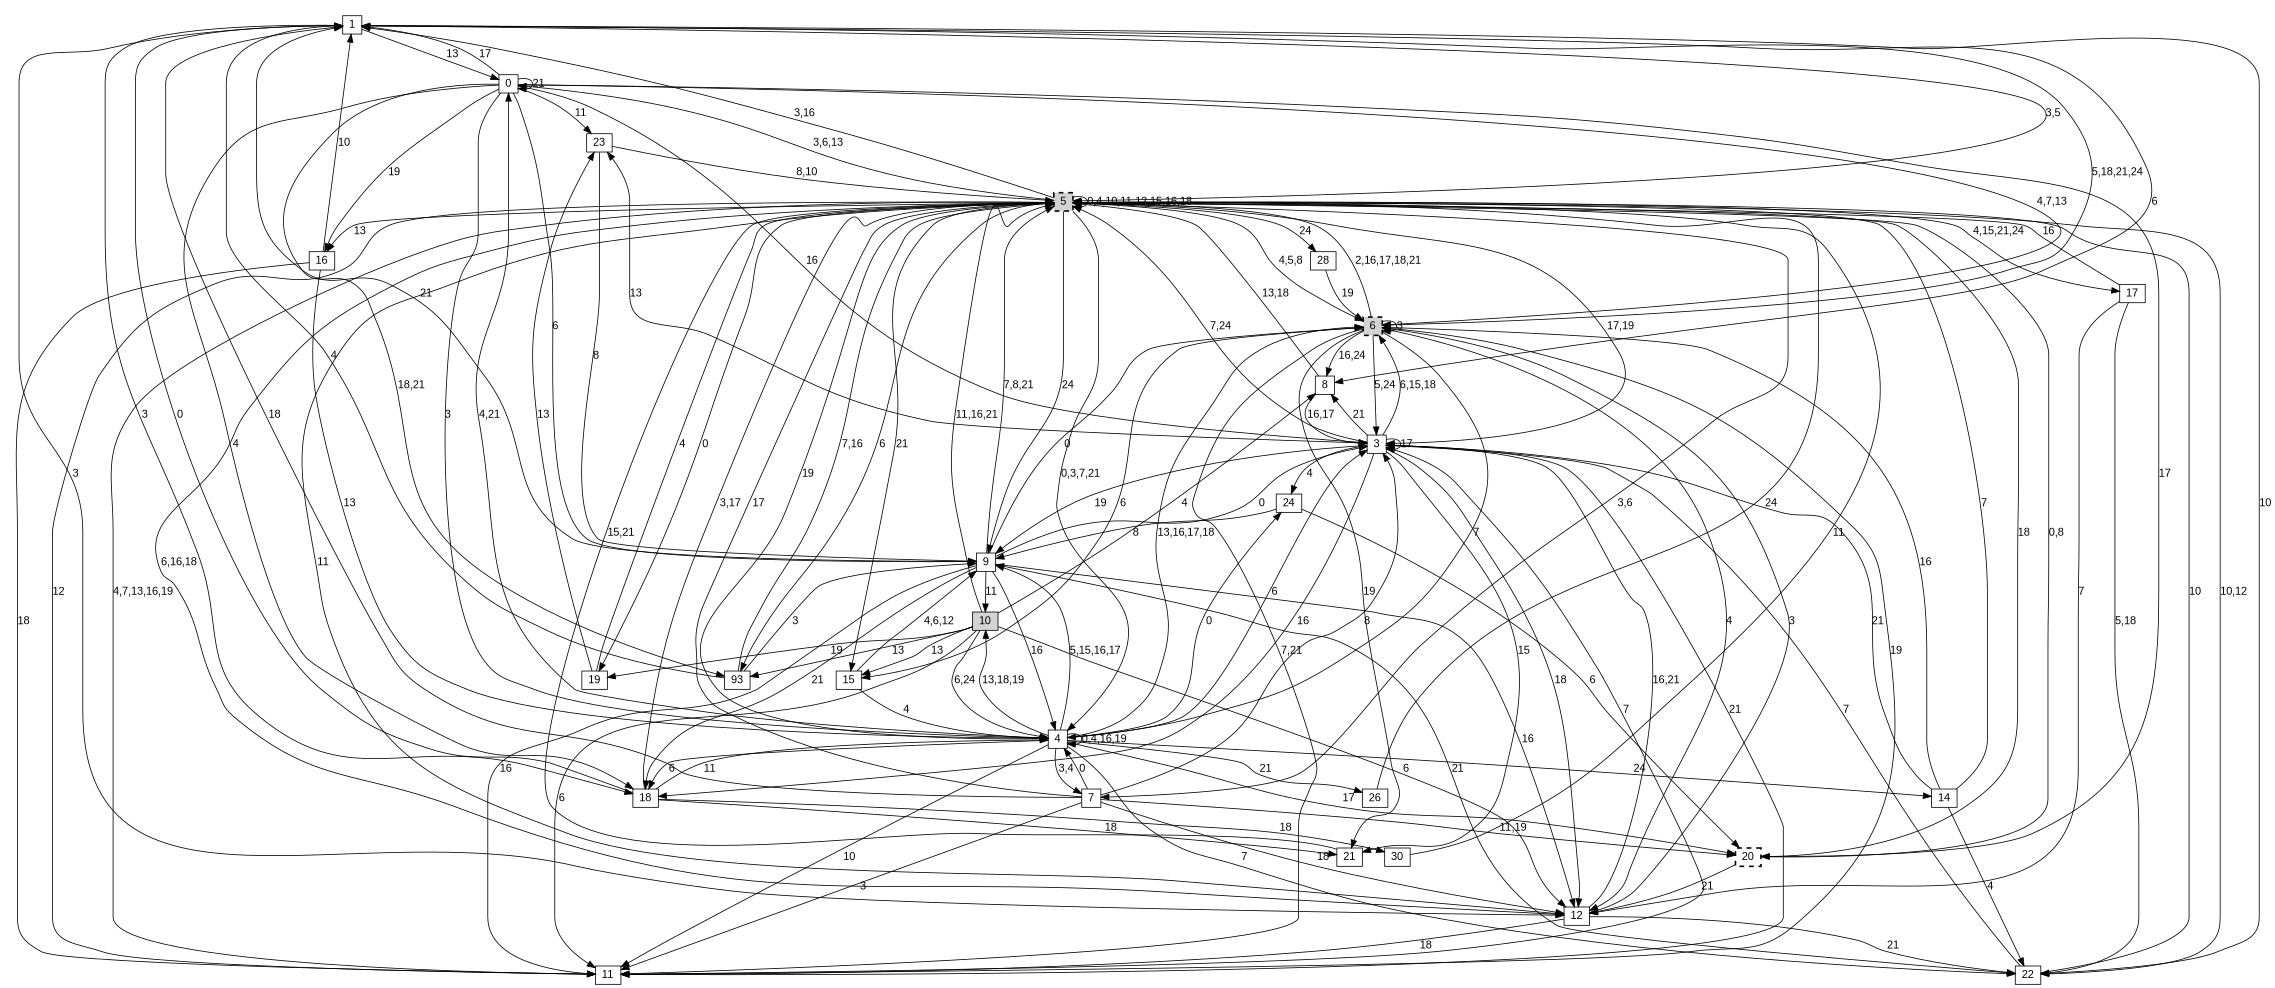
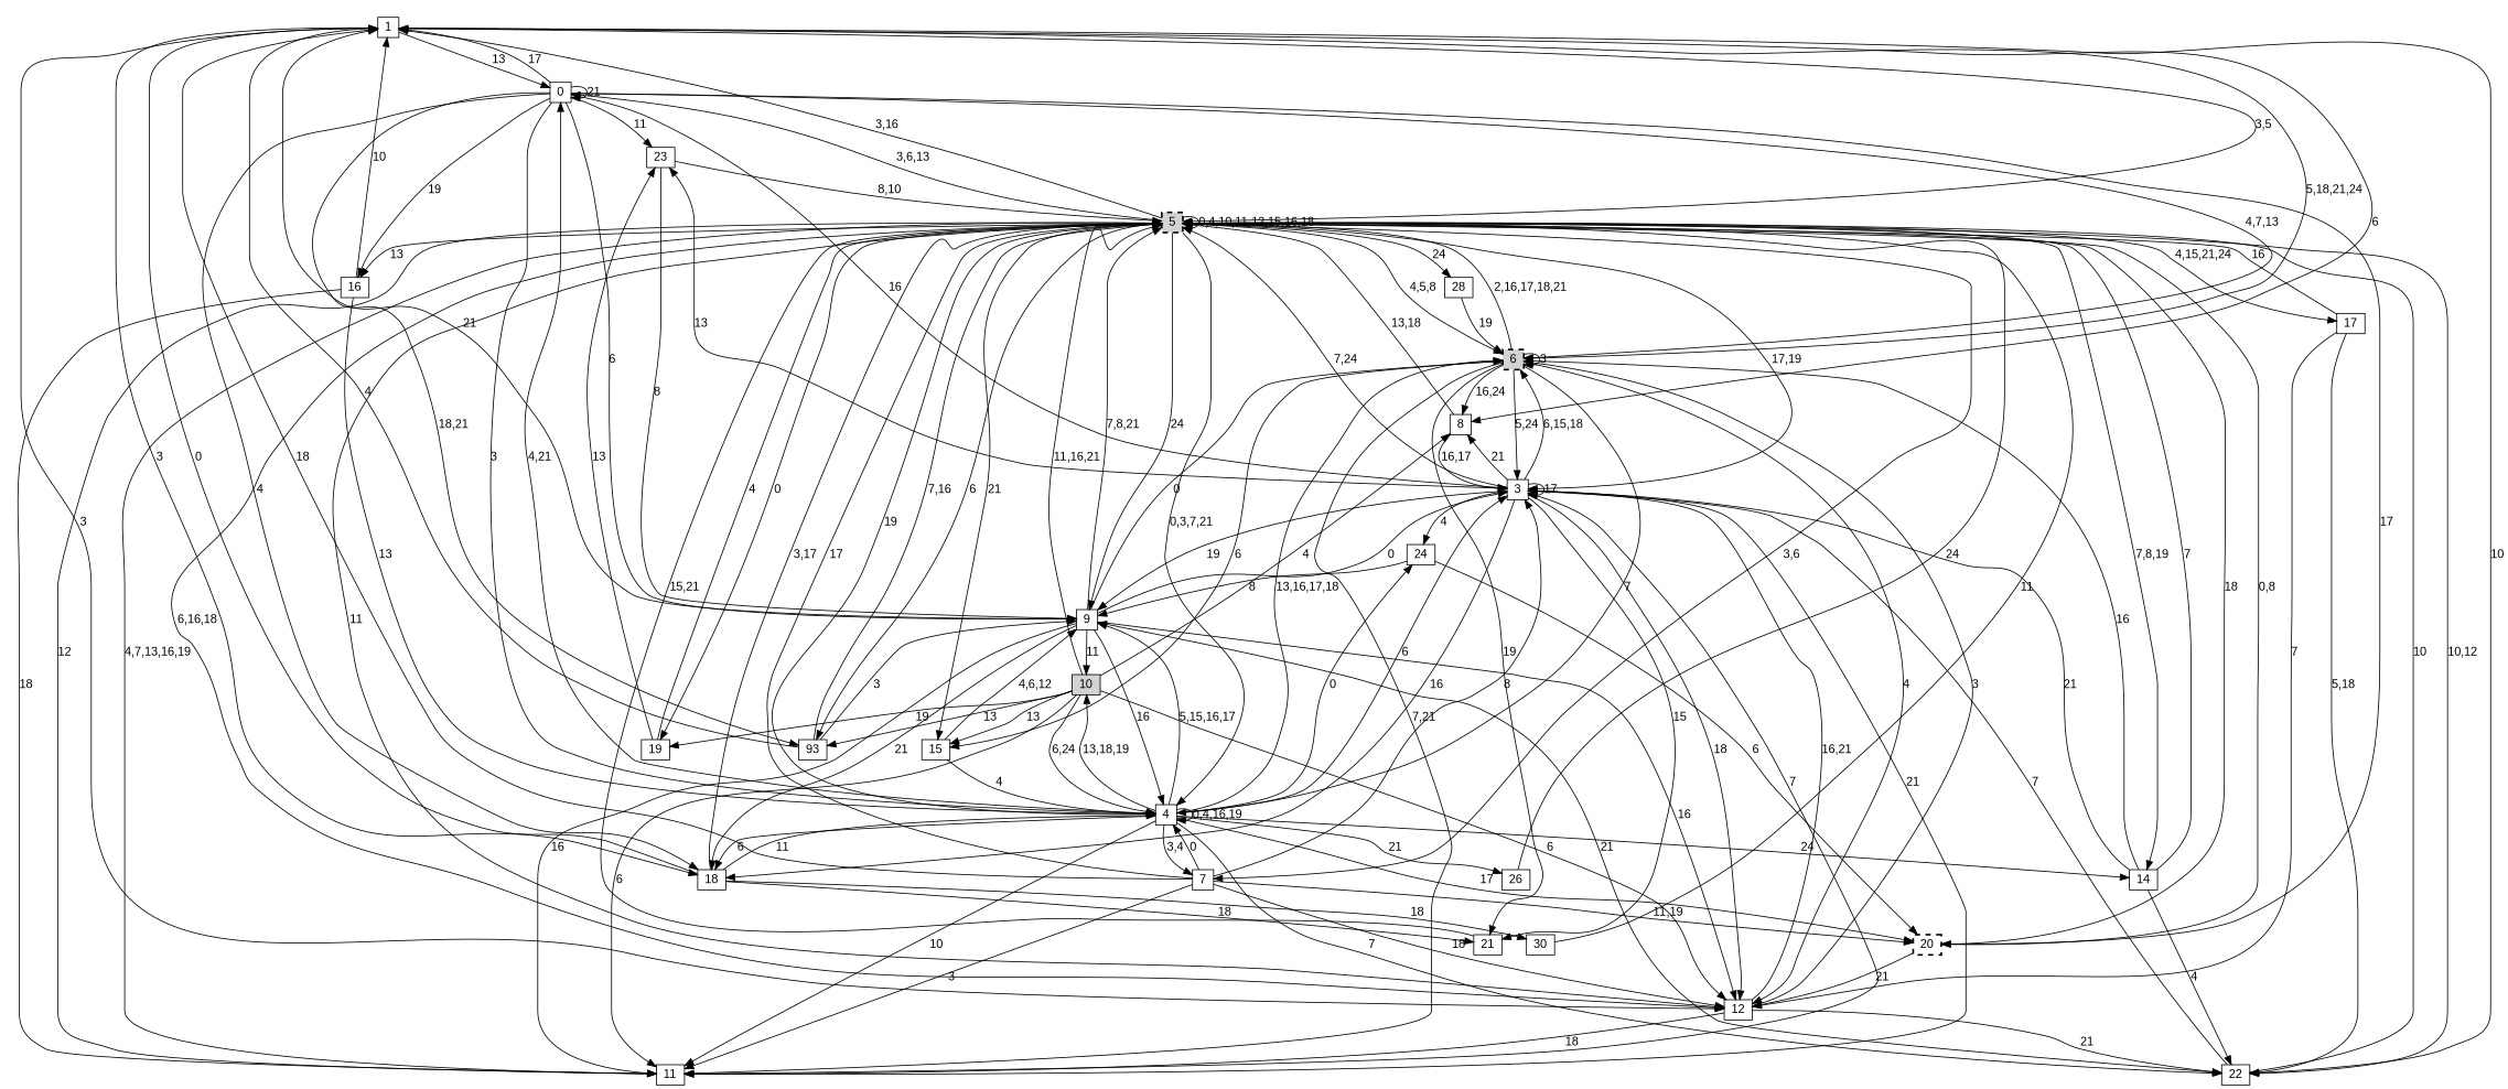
  digraph {
    rankdir=TB
    node [fontname=Arial shape=box]
    edge [fontname=Arial]
    n1 [height=0.1 label=1 width=0.1]
    n2 [height=0.1 label=0 width=0.1]
    n3 [height=0.1 label=5 style="filled,bold,dashed" width=0.1]
    n4 [height=0.1 label=6 style="filled,bold,dashed" width=0.1]
    n5 [height=0.1 label=8 width=0.1]
    n6 [height=0.1 label=12 width=0.1]
    n7 [height=0.1 label=18 width=0.1]
    n8 [height=0.1 label=3 width=0.1]
    n9 [height=0.1 label=4 width=0.1]
    n10 [height=0.1 label=9 width=0.1]
    n11 [height=0.1 label=93 width=0.1]
    n12 [height=0.1 label=16 width=0.1]
    n13 [height=0.1 label=20 style="bold,dashed" width=0.1]
    n14 [height=0.1 label=23 width=0.1]
    n15 [height=0.1 label=11 width=0.1]
    n16 [height=0.1 label=7 width=0.1]
    n17 [height=0.1 label=14 width=0.1]
    n18 [height=0.1 label=22 width=0.1]
    n19 [height=0.1 label=15 width=0.1]
    n20 [height=0.1 label=17 width=0.1]
    n21 [height=0.1 label=19 width=0.1]
    n22 [height=0.1 label=28 width=0.1]
    n23 [height=0.1 label=21 width=0.1]
    n24 [height=0.1 label=30 width=0.1]
    n25 [height=0.1 label=24 width=0.1]
    n26 [height=0.1 label=10 style=filled width=0.1]
    n27 [height=0.1 label=26 width=0.1]
    n1 -> n2 [label=13]
    n1 -> n3 [label="3,5"]
    n1 -> n4 [label="5,18,21,24"]
    n1 -> n5 [label=6]
    n1 -> n6 [label=3]
    n1 -> n7 [label=3]
    n2 -> n1 [label=17]
    n2 -> n2 [label=21]
    n2 -> n4 [label="4,7,13"]
    n2 -> n7 [label=4]
    n2 -> n8 [label=16]
    n2 -> n9 [label=3]
    n2 -> n10 [label=6]
    n2 -> n11 [label="18,21"]
    n2 -> n12 [label=19]
    n2 -> n13 [label=17]
    n2 -> n14 [label=11]
    n3 -> n1 [label="3,16"]
    n3 -> n2 [label="3,6,13"]
    n3 -> n3 [label="0,4,10,11,12,15,16,18"]
    n3 -> n4 [label="4,5,8"]
    n3 -> n6 [label=11]
    n3 -> n8 [label="17,19"]
    n3 -> n9 [label="0,3,7,21"]
    n3 -> n10 [label=24]
    n3 -> n11 [label=6]
    n3 -> n12 [label=13]
    n3 -> n13 [label=18]
    n3 -> n15 [label=12]
    n3 -> n16 [label="3,6"]
+   n3 -> n17 [label="7,8,19"]
    n3 -> n18 [label="10,12"]
    n3 -> n19 [label=21]
    n3 -> n20 [label="4,15,21,24"]
    n3 -> n21 [label=0]
    n3 -> n22 [label=24]
    n4 -> n3 [label="2,16,17,18,21"]
    n4 -> n4 [label=3]
    n4 -> n5 [label="16,24"]
    n4 -> n6 [label=4]
    n4 -> n8 [label="5,24"]
    n4 -> n9 [label=7]
    n4 -> n15 [label="7,21"]
    n4 -> n19 [label=6]
    n4 -> n23 [label=19]
    n5 -> n3 [label="13,18"]
    n5 -> n8 [label="16,17"]
    n6 -> n3 [label="6,16,18"]
    n6 -> n4 [label=3]
    n6 -> n8 [label="16,21"]
    n6 -> n15 [label=18]
    n6 -> n18 [label=21]
    n7 -> n1 [label=0]
    n7 -> n3 [label="3,17"]
    n7 -> n9 [label=11]
    n7 -> n23 [label=18]
    n7 -> n24 [label=18]
    n8 -> n3 [label="7,24"]
    n8 -> n4 [label="6,15,18"]
    n8 -> n5 [label=21]
    n8 -> n6 [label=18]
    n8 -> n7 [label=16]
    n8 -> n8 [label=17]
    n8 -> n10 [label=19]
    n8 -> n14 [label=13]
    n8 -> n15 [label=21]
    n8 -> n23 [label=15]
    n8 -> n25 [label=4]
    n9 -> n2 [label="4,21"]
    n9 -> n3 [label=19]
    n9 -> n4 [label="13,16,17,18"]
    n9 -> n7 [label=6]
    n9 -> n8 [label=6]
    n9 -> n9 [label="0,4,16,19"]
    n9 -> n10 [label="5,15,16,17"]
    n9 -> n13 [label=17]
    n9 -> n15 [label=10]
    n9 -> n16 [label="3,4"]
    n9 -> n17 [label=24]
    n9 -> n18 [label=7]
    n9 -> n25 [label=0]
    n9 -> n26 [label="13,18,19"]
    n9 -> n27 [label=21]
    n10 -> n1 [label=21]
    n10 -> n3 [label="7,8,21"]
    n10 -> n4 [label=0]
    n10 -> n6 [label=16]
    n10 -> n7 [label=21]
    n10 -> n8 [label=0]
    n10 -> n9 [label=16]
    n10 -> n15 [label=16]
    n10 -> n26 [label=11]
    n11 -> n1 [label=4]
    n11 -> n3 [label="7,16"]
    n11 -> n10 [label=3]
    n12 -> n1 [label=10]
    n12 -> n9 [label=13]
    n12 -> n15 [label=18]
    n13 -> n3 [label="0,8"]
    n13 -> n6 [label=21]
    n14 -> n3 [label="8,10"]
    n14 -> n10 [label=8]
    n15 -> n3 [label="4,7,13,16,19"]
-   n15 -> n4 [label=19]
    n15 -> n8 [label=7]
    n16 -> n1 [label=18]
    n16 -> n3 [label=17]
    n16 -> n6 [label=18]
    n16 -> n8 [label=8]
    n16 -> n9 [label=0]
    n16 -> n13 [label="11,19"]
    n16 -> n15 [label=3]
    n17 -> n3 [label=7]
    n17 -> n4 [label=16]
    n17 -> n8 [label=21]
    n17 -> n18 [label=4]
    n18 -> n1 [label=10]
    n18 -> n3 [label=10]
    n18 -> n8 [label=7]
    n18 -> n10 [label=21]
    n19 -> n9 [label=4]
    n19 -> n10 [label="4,6,12"]
    n20 -> n3 [label=16]
    n20 -> n6 [label=7]
    n20 -> n18 [label="5,18"]
    n21 -> n3 [label=4]
    n21 -> n14 [label=13]
    n22 -> n4 [label=19]
    n23 -> n3 [label="15,21"]
    n24 -> n3 [label=11]
    n25 -> n10 [label=8]
    n25 -> n13 [label=6]
    n26 -> n3 [label="11,16,21"]
    n26 -> n5 [label=4]
    n26 -> n6 [label=6]
    n26 -> n9 [label="6,24"]
    n26 -> n11 [label=13]
    n26 -> n15 [label=6]
    n26 -> n19 [label=13]
    n26 -> n21 [label=19]
    n27 -> n3 [label=24]
  }
